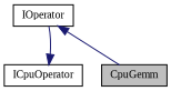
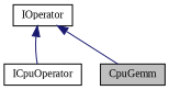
  digraph {
    fontname="Liberation Serif"
    node [color=black fillcolor=white fontname="Liberation Serif" fontsize=10 shape=record style=filled]
    edge [color=midnightblue dir=back fontname="Liberation Serif" fontsize=10 labelfontname=Helvetica labelfontsize=10 style=solid]
    n1 [fillcolor=grey75 fontcolor=black height=0.2 label=CpuGemm width=0.4]
    n2 [height=0.2 label=ICpuOperator width=0.4]
    n3 [height=0.2 label=IOperator width=0.4]
    n3 -> n1
-   n2 -> n3
+   n3 -> n2
  }
